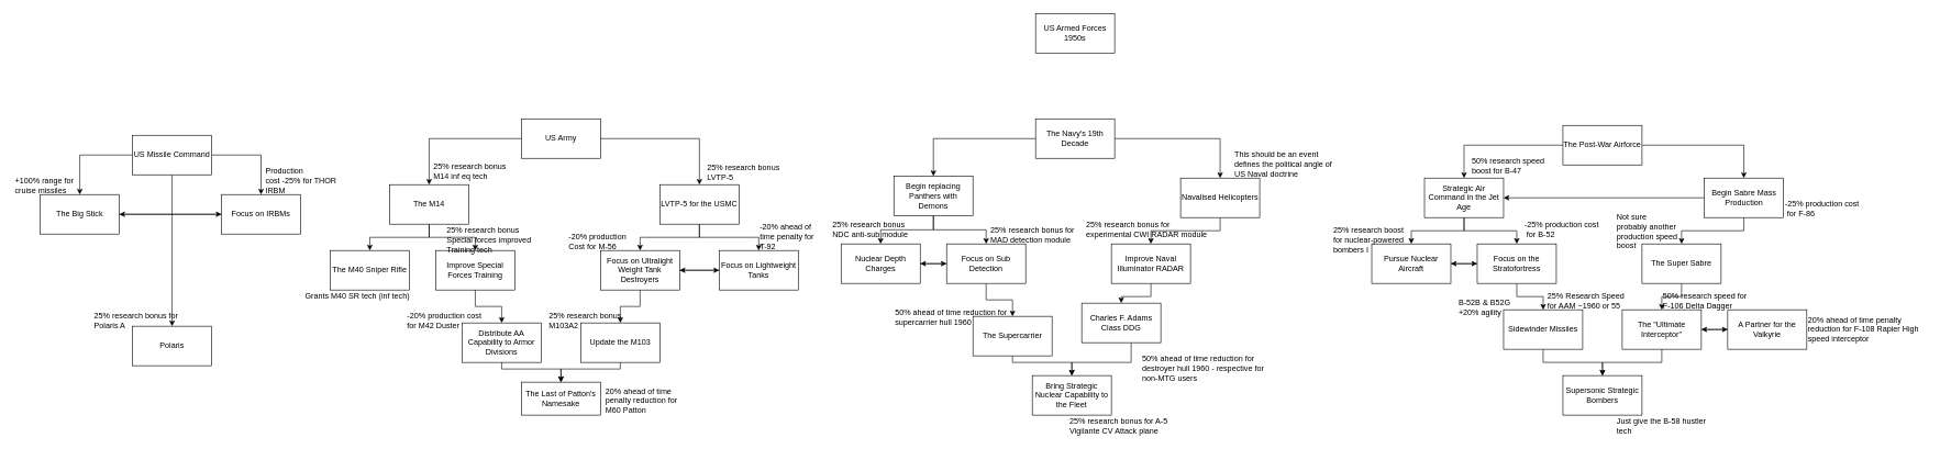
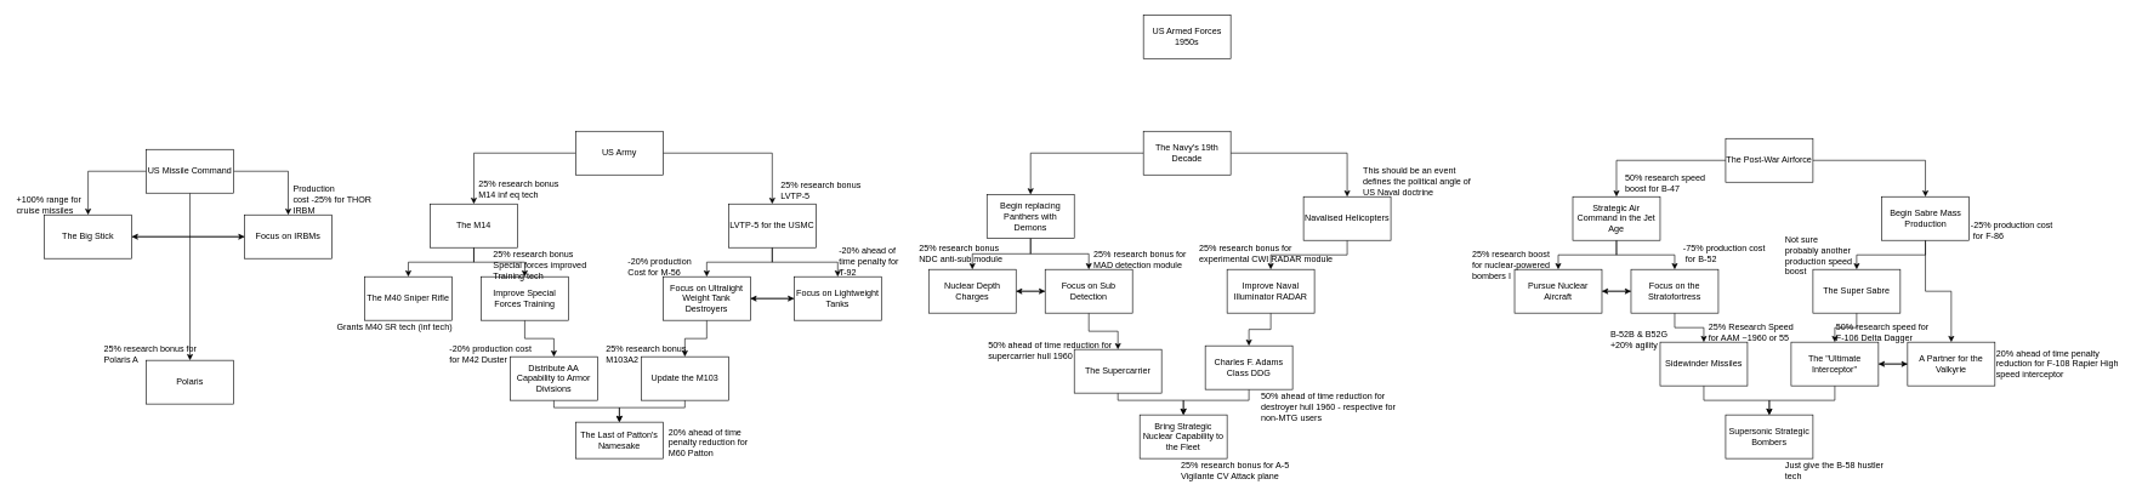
  <mxCell id="0" />
  <mxCell id="1" parent="0" />
  <mxCell id="2" value="US Armed Forces 1950s" style="rounded=0;whiteSpace=wrap;html=1;" vertex="1" parent="1"><mxGeometry x="1570" width="120" height="60" as="geometry" y="20" /></mxCell>
  <mxCell id="3" style="edgeStyle=orthogonalEdgeStyle;rounded=0;orthogonalLoop=1;jettySize=auto;html=1;" edge="1" parent="1" source="5" target="8"><mxGeometry relative="1" as="geometry" /></mxCell>
  <mxCell id="4" style="edgeStyle=orthogonalEdgeStyle;rounded=0;orthogonalLoop=1;jettySize=auto;html=1;" edge="1" parent="1" source="5" target="11"><mxGeometry relative="1" as="geometry" /></mxCell>
  <mxCell id="5" value="US Army" style="rounded=0;whiteSpace=wrap;html=1;" vertex="1" parent="1"><mxGeometry x="790" y="180" width="120" height="60" as="geometry" /></mxCell>
  <mxCell id="6" style="edgeStyle=orthogonalEdgeStyle;rounded=0;orthogonalLoop=1;jettySize=auto;html=1;" edge="1" parent="1" source="8" target="18"><mxGeometry relative="1" as="geometry" /></mxCell>
  <mxCell id="7" style="edgeStyle=orthogonalEdgeStyle;rounded=0;orthogonalLoop=1;jettySize=auto;html=1;" edge="1" parent="1" source="8" target="19"><mxGeometry relative="1" as="geometry" /></mxCell>
  <mxCell id="8" value="The M14" style="rounded=0;whiteSpace=wrap;html=1;" vertex="1" parent="1"><mxGeometry x="590" y="280" width="120" height="60" as="geometry" /></mxCell>
  <mxCell id="9" style="edgeStyle=orthogonalEdgeStyle;rounded=0;orthogonalLoop=1;jettySize=auto;html=1;" edge="1" parent="1" source="11" target="16"><mxGeometry relative="1" as="geometry" /></mxCell>
  <mxCell id="10" style="edgeStyle=orthogonalEdgeStyle;rounded=0;orthogonalLoop=1;jettySize=auto;html=1;" edge="1" parent="1" source="11" target="13"><mxGeometry relative="1" as="geometry" /></mxCell>
  <mxCell id="11" value="&lt;span style=&quot;white-space: normal&quot;&gt;LVTP-5 for the USMC&lt;/span&gt;" style="rounded=0;whiteSpace=wrap;html=1;" vertex="1" parent="1"><mxGeometry x="1000" y="280" width="120" height="60" as="geometry" /></mxCell>
  <mxCell id="12" style="edgeStyle=orthogonalEdgeStyle;rounded=0;orthogonalLoop=1;jettySize=auto;html=1;" edge="1" parent="1" source="13" target="16"><mxGeometry relative="1" as="geometry" /></mxCell>
  <mxCell id="13" value="Focus on Lightweight Tanks" style="rounded=0;whiteSpace=wrap;html=1;" vertex="1" parent="1"><mxGeometry x="1090" y="380" width="120" height="60" as="geometry" /></mxCell>
  <mxCell id="14" value="" style="edgeStyle=orthogonalEdgeStyle;rounded=0;orthogonalLoop=1;jettySize=auto;html=1;" edge="1" parent="1" source="16" target="13"><mxGeometry relative="1" as="geometry" /></mxCell>
  <mxCell id="15" style="edgeStyle=orthogonalEdgeStyle;rounded=0;orthogonalLoop=1;jettySize=auto;html=1;" edge="1" parent="1" source="16" target="23"><mxGeometry relative="1" as="geometry" /></mxCell>
  <mxCell id="16" value="Focus on Ultralight Weight Tank Destroyers" style="rounded=0;whiteSpace=wrap;html=1;" vertex="1" parent="1"><mxGeometry x="910" y="380" width="120" height="60" as="geometry" /></mxCell>
  <mxCell id="17" style="edgeStyle=orthogonalEdgeStyle;rounded=0;orthogonalLoop=1;jettySize=auto;html=1;" edge="1" parent="1" source="18" target="21"><mxGeometry relative="1" as="geometry" /></mxCell>
  <mxCell id="18" value="Improve Special Forces Training" style="rounded=0;whiteSpace=wrap;html=1;" vertex="1" parent="1"><mxGeometry x="660" y="380" width="120" height="60" as="geometry" /></mxCell>
  <mxCell id="19" value="The M40 Sniper Rifle" style="rounded=0;whiteSpace=wrap;html=1;" vertex="1" parent="1"><mxGeometry x="500" y="380" width="120" height="60" as="geometry" /></mxCell>
  <mxCell id="20" style="edgeStyle=orthogonalEdgeStyle;rounded=0;orthogonalLoop=1;jettySize=auto;html=1;" edge="1" parent="1" source="21" target="24"><mxGeometry relative="1" as="geometry"><Array as="points"><mxPoint x="760" y="560" /><mxPoint x="850" y="560" /></Array></mxGeometry></mxCell>
  <mxCell id="21" value="Distribute AA Capability to Armor Divisions" style="rounded=0;whiteSpace=wrap;html=1;" vertex="1" parent="1"><mxGeometry x="700" y="490" width="120" height="60" as="geometry" /></mxCell>
  <mxCell id="22" style="edgeStyle=orthogonalEdgeStyle;rounded=0;orthogonalLoop=1;jettySize=auto;html=1;" edge="1" parent="1" source="23" target="24"><mxGeometry relative="1" as="geometry"><Array as="points"><mxPoint x="940" y="560" /><mxPoint x="850" y="560" /></Array></mxGeometry></mxCell>
  <mxCell id="23" value="&lt;span style=&quot;white-space: normal&quot;&gt;Update the M103&lt;/span&gt;" style="rounded=0;whiteSpace=wrap;html=1;" vertex="1" parent="1"><mxGeometry x="880" y="490" width="120" height="60" as="geometry" /></mxCell>
  <mxCell id="24" value="The Last of Patton's Namesake" style="rounded=0;whiteSpace=wrap;html=1;" vertex="1" parent="1"><mxGeometry x="790" y="580" width="120" height="50" as="geometry" /></mxCell>
  <mxCell id="25" style="edgeStyle=orthogonalEdgeStyle;rounded=0;orthogonalLoop=1;jettySize=auto;html=1;" edge="1" parent="1" source="27" target="42"><mxGeometry relative="1" as="geometry" /></mxCell>
  <mxCell id="26" style="edgeStyle=orthogonalEdgeStyle;rounded=0;orthogonalLoop=1;jettySize=auto;html=1;" edge="1" parent="1" source="27" target="44"><mxGeometry relative="1" as="geometry" /></mxCell>
  <mxCell id="27" value="The Navy's 19th Decade" style="rounded=0;whiteSpace=wrap;html=1;" vertex="1" parent="1"><mxGeometry x="1570" y="180" width="120" height="60" as="geometry" /></mxCell>
  <mxCell id="28" style="edgeStyle=orthogonalEdgeStyle;rounded=0;orthogonalLoop=1;jettySize=auto;html=1;" edge="1" parent="1" source="30" target="59"><mxGeometry relative="1" as="geometry" /></mxCell>
  <mxCell id="29" style="edgeStyle=orthogonalEdgeStyle;rounded=0;orthogonalLoop=1;jettySize=auto;html=1;" edge="1" parent="1" source="30" target="62"><mxGeometry relative="1" as="geometry" /></mxCell>
  <mxCell id="30" value="The Post-War Airforce" style="rounded=0;whiteSpace=wrap;html=1;" vertex="1" parent="1"><mxGeometry x="2370" y="190" width="120" height="60" as="geometry" /></mxCell>
  <mxCell id="31" style="edgeStyle=orthogonalEdgeStyle;rounded=0;orthogonalLoop=1;jettySize=auto;html=1;" edge="1" parent="1" source="34" target="39"><mxGeometry relative="1" as="geometry"><mxPoint x="260" y="385" as="targetPoint" /></mxGeometry></mxCell>
  <mxCell id="32" style="edgeStyle=orthogonalEdgeStyle;rounded=0;orthogonalLoop=1;jettySize=auto;html=1;" edge="1" parent="1" source="34" target="38"><mxGeometry relative="1" as="geometry" /></mxCell>
  <mxCell id="33" style="edgeStyle=orthogonalEdgeStyle;rounded=0;orthogonalLoop=1;jettySize=auto;html=1;" edge="1" parent="1" source="34" target="36"><mxGeometry relative="1" as="geometry" /></mxCell>
  <mxCell id="34" value="US Missile Command" style="rounded=0;whiteSpace=wrap;html=1;" vertex="1" parent="1"><mxGeometry x="200" y="205" width="120" height="60" as="geometry" /></mxCell>
  <mxCell id="35" style="edgeStyle=orthogonalEdgeStyle;rounded=0;orthogonalLoop=1;jettySize=auto;html=1;" edge="1" parent="1" source="36" target="38"><mxGeometry relative="1" as="geometry" /></mxCell>
  <mxCell id="36" value="Focus on IRBMs" style="rounded=0;whiteSpace=wrap;html=1;" vertex="1" parent="1"><mxGeometry x="335" y="295" width="120" height="60" as="geometry" /></mxCell>
  <mxCell id="37" style="edgeStyle=orthogonalEdgeStyle;rounded=0;orthogonalLoop=1;jettySize=auto;html=1;" edge="1" parent="1" source="38" target="36"><mxGeometry relative="1" as="geometry" /></mxCell>
  <mxCell id="38" value="&lt;span style=&quot;white-space: normal&quot;&gt;The Big Stick&lt;/span&gt;" style="rounded=0;whiteSpace=wrap;html=1;" vertex="1" parent="1"><mxGeometry x="60" y="295" width="120" height="60" as="geometry" /></mxCell>
  <mxCell id="39" value="Polaris" style="rounded=0;whiteSpace=wrap;html=1;" vertex="1" parent="1"><mxGeometry x="200" y="495" width="120" height="60" as="geometry" /></mxCell>
  <mxCell id="40" style="edgeStyle=orthogonalEdgeStyle;rounded=0;orthogonalLoop=1;jettySize=auto;html=1;" edge="1" parent="1" source="42" target="51"><mxGeometry relative="1" as="geometry" /></mxCell>
  <mxCell id="41" style="edgeStyle=orthogonalEdgeStyle;rounded=0;orthogonalLoop=1;jettySize=auto;html=1;" edge="1" parent="1" source="42" target="49"><mxGeometry relative="1" as="geometry" /></mxCell>
  <mxCell id="42" value="Begin replacing Panthers with Demons" style="rounded=0;whiteSpace=wrap;html=1;" vertex="1" parent="1"><mxGeometry x="1355" y="267" width="120" height="60" as="geometry" /></mxCell>
  <mxCell id="43" style="edgeStyle=orthogonalEdgeStyle;rounded=0;orthogonalLoop=1;jettySize=auto;html=1;" edge="1" parent="1" source="44" target="46"><mxGeometry relative="1" as="geometry" /></mxCell>
  <mxCell id="44" value="Navalised Helicopters" style="rounded=0;whiteSpace=wrap;html=1;" vertex="1" parent="1"><mxGeometry x="1790" y="270" width="120" height="60" as="geometry" /></mxCell>
  <mxCell id="45" value="" style="edgeStyle=orthogonalEdgeStyle;rounded=0;orthogonalLoop=1;jettySize=auto;html=1;" edge="1" parent="1" source="46" target="55"><mxGeometry relative="1" as="geometry" /></mxCell>
  <mxCell id="46" value="Improve Naval Illuminator RADAR" style="rounded=0;whiteSpace=wrap;html=1;" vertex="1" parent="1"><mxGeometry x="1685" y="370" width="120" height="60" as="geometry" /></mxCell>
  <mxCell id="47" value="" style="edgeStyle=orthogonalEdgeStyle;rounded=0;orthogonalLoop=1;jettySize=auto;html=1;" edge="1" parent="1" source="49" target="53"><mxGeometry relative="1" as="geometry" /></mxCell>
  <mxCell id="48" style="edgeStyle=orthogonalEdgeStyle;rounded=0;orthogonalLoop=1;jettySize=auto;html=1;" edge="1" parent="1" source="49" target="51"><mxGeometry relative="1" as="geometry" /></mxCell>
  <mxCell id="49" value="Focus on Sub Detection" style="rounded=0;whiteSpace=wrap;html=1;" vertex="1" parent="1"><mxGeometry x="1435" y="370" width="120" height="60" as="geometry" /></mxCell>
  <mxCell id="50" style="edgeStyle=orthogonalEdgeStyle;rounded=0;orthogonalLoop=1;jettySize=auto;html=1;" edge="1" parent="1" source="51" target="49"><mxGeometry relative="1" as="geometry"><mxPoint x="1420" y="400" as="targetPoint" /></mxGeometry></mxCell>
  <mxCell id="51" value="Nuclear Depth Charges" style="rounded=0;whiteSpace=wrap;html=1;" vertex="1" parent="1"><mxGeometry x="1275" y="370" width="120" height="60" as="geometry" /></mxCell>
  <mxCell id="52" style="edgeStyle=orthogonalEdgeStyle;rounded=0;orthogonalLoop=1;jettySize=auto;html=1;" edge="1" parent="1" source="53" target="56"><mxGeometry relative="1" as="geometry"><Array as="points"><mxPoint x="1535" y="550" /><mxPoint x="1625" y="550" /></Array></mxGeometry></mxCell>
  <mxCell id="53" value="The Supercarrier" style="rounded=0;whiteSpace=wrap;html=1;" vertex="1" parent="1"><mxGeometry x="1475" y="480" width="120" height="60" as="geometry" /></mxCell>
  <mxCell id="54" style="edgeStyle=orthogonalEdgeStyle;rounded=0;orthogonalLoop=1;jettySize=auto;html=1;" edge="1" parent="1" source="55" target="56"><mxGeometry relative="1" as="geometry"><Array as="points"><mxPoint x="1715" y="550" /><mxPoint x="1625" y="550" /></Array></mxGeometry></mxCell>
- <mxCell id="55" value="Charles F. Adams Class DDG" style="rounded=0;whiteSpace=wrap;html=1;" vertex="1" parent="1"><mxGeometry x="1640" y="460" width="120" height="60" as="geometry" /></mxCell>
+ <mxCell id="55" value="Charles F. Adams Class DDG" style="rounded=0;whiteSpace=wrap;html=1;" vertex="1" parent="1"><mxGeometry x="1655" y="475" width="120" height="60" as="geometry" /></mxCell>
  <mxCell id="56" value="Bring Strategic Nuclear Capability to the Fleet" style="rounded=0;whiteSpace=wrap;html=1;" vertex="1" parent="1"><mxGeometry x="1565" y="570" width="120" height="60" as="geometry" /></mxCell>
  <mxCell id="57" style="edgeStyle=orthogonalEdgeStyle;rounded=0;orthogonalLoop=1;jettySize=auto;html=1;" edge="1" parent="1" source="59" target="71"><mxGeometry relative="1" as="geometry" /></mxCell>
  <mxCell id="58" style="edgeStyle=orthogonalEdgeStyle;rounded=0;orthogonalLoop=1;jettySize=auto;html=1;" edge="1" parent="1" source="59" target="69"><mxGeometry relative="1" as="geometry" /></mxCell>
  <mxCell id="59" value="Strategic Air Command in the Jet Age" style="rounded=0;whiteSpace=wrap;html=1;" vertex="1" parent="1"><mxGeometry x="2160" y="270" width="120" height="60" as="geometry" /></mxCell>
  <mxCell id="60" style="edgeStyle=orthogonalEdgeStyle;rounded=0;orthogonalLoop=1;jettySize=auto;html=1;" edge="1" parent="1" source="62" target="66"><mxGeometry relative="1" as="geometry" /></mxCell>
- <mxCell id="61" style="edgeStyle=orthogonalEdgeStyle;rounded=0;orthogonalLoop=1;jettySize=auto;html=1;" edge="1" parent="1" source="62" target="59"><mxGeometry relative="1" as="geometry" /></mxCell>
+ <mxCell id="61" style="edgeStyle=orthogonalEdgeStyle;rounded=0;orthogonalLoop=1;jettySize=auto;html=1;" edge="1" parent="1" source="62" target="64"><mxGeometry relative="1" as="geometry" /></mxCell>
  <mxCell id="62" value="Begin Sabre Mass Production" style="rounded=0;whiteSpace=wrap;html=1;" vertex="1" parent="1"><mxGeometry x="2584.5" y="270" width="120" height="60" as="geometry" /></mxCell>
  <mxCell id="63" style="edgeStyle=orthogonalEdgeStyle;rounded=0;orthogonalLoop=1;jettySize=auto;html=1;entryX=1;entryY=0.5;entryDx=0;entryDy=0;" edge="1" parent="1" source="64" target="76"><mxGeometry relative="1" as="geometry" /></mxCell>
  <mxCell id="64" value="A Partner for the Valkyrie" style="rounded=0;whiteSpace=wrap;html=1;" vertex="1" parent="1"><mxGeometry x="2620" y="470" width="120" height="60" as="geometry" /></mxCell>
  <mxCell id="65" value="" style="edgeStyle=orthogonalEdgeStyle;rounded=0;orthogonalLoop=1;jettySize=auto;html=1;" edge="1" parent="1" source="66" target="76"><mxGeometry relative="1" as="geometry" /></mxCell>
  <mxCell id="66" value="The Super Sabre" style="rounded=0;whiteSpace=wrap;html=1;" vertex="1" parent="1"><mxGeometry x="2490" y="370" width="120" height="60" as="geometry" /></mxCell>
  <mxCell id="67" style="edgeStyle=orthogonalEdgeStyle;rounded=0;orthogonalLoop=1;jettySize=auto;html=1;entryX=1;entryY=0.5;entryDx=0;entryDy=0;" edge="1" parent="1" source="69" target="71"><mxGeometry relative="1" as="geometry" /></mxCell>
  <mxCell id="68" style="edgeStyle=orthogonalEdgeStyle;rounded=0;orthogonalLoop=1;jettySize=auto;html=1;" edge="1" parent="1" source="69" target="73"><mxGeometry relative="1" as="geometry" /></mxCell>
  <mxCell id="69" value="Focus on the Stratofortress" style="rounded=0;whiteSpace=wrap;html=1;" vertex="1" parent="1"><mxGeometry x="2240" y="370" width="120" height="60" as="geometry" /></mxCell>
  <mxCell id="70" value="" style="edgeStyle=orthogonalEdgeStyle;rounded=0;orthogonalLoop=1;jettySize=auto;html=1;" edge="1" parent="1" source="71" target="69"><mxGeometry relative="1" as="geometry" /></mxCell>
  <mxCell id="71" value="Pursue Nuclear Aircraft" style="rounded=0;whiteSpace=wrap;html=1;" vertex="1" parent="1"><mxGeometry x="2080" y="370" width="120" height="60" as="geometry" /></mxCell>
  <mxCell id="72" style="edgeStyle=orthogonalEdgeStyle;rounded=0;orthogonalLoop=1;jettySize=auto;html=1;" edge="1" parent="1" source="73" target="77"><mxGeometry relative="1" as="geometry"><Array as="points"><mxPoint x="2340" y="550" /><mxPoint x="2430" y="550" /></Array></mxGeometry></mxCell>
  <mxCell id="73" value="Sidewinder Missiles" style="rounded=0;whiteSpace=wrap;html=1;" vertex="1" parent="1"><mxGeometry x="2280" y="470" width="120" height="60" as="geometry" /></mxCell>
  <mxCell id="74" style="edgeStyle=orthogonalEdgeStyle;rounded=0;orthogonalLoop=1;jettySize=auto;html=1;" edge="1" parent="1" source="76" target="77"><mxGeometry relative="1" as="geometry" /></mxCell>
  <mxCell id="75" style="edgeStyle=orthogonalEdgeStyle;rounded=0;orthogonalLoop=1;jettySize=auto;html=1;" edge="1" parent="1" source="76" target="64"><mxGeometry relative="1" as="geometry" /></mxCell>
  <mxCell id="76" value="The &quot;Ultimate Interceptor&quot;" style="rounded=0;whiteSpace=wrap;html=1;" vertex="1" parent="1"><mxGeometry x="2460" y="470" width="120" height="60" as="geometry" /></mxCell>
  <mxCell id="77" value="Supersonic Strategic Bombers" style="rounded=0;whiteSpace=wrap;html=1;" vertex="1" parent="1"><mxGeometry x="2370" y="570" width="120" height="60" as="geometry" /></mxCell>
  <mxCell id="78" value="Not sure&lt;br&gt;probably another&lt;br&gt;production speed&lt;br&gt;boost" style="text;html=1;resizable=0;points=[];autosize=1;align=left;verticalAlign=top;spacingTop=-4;" vertex="1" parent="1"><mxGeometry x="2450" y="320" width="110" height="60" as="geometry" /></mxCell>
  <mxCell id="79" value="25% research bonus&lt;br&gt;M14 inf eq tech" style="text;html=1;resizable=0;points=[];autosize=1;align=left;verticalAlign=top;spacingTop=-4;" vertex="1" parent="1"><mxGeometry x="655" y="243" width="130" height="30" as="geometry" /></mxCell>
  <mxCell id="80" value="25% research bonus for&lt;br&gt;Polaris A" style="text;html=1;resizable=0;points=[];autosize=1;align=left;verticalAlign=top;spacingTop=-4;" vertex="1" parent="1"><mxGeometry x="140" y="470" width="140" height="30" as="geometry" /></mxCell>
  <mxCell id="81" value="+100% range for &lt;br&gt;cruise missiles" style="text;html=1;resizable=0;points=[];autosize=1;align=left;verticalAlign=top;spacingTop=-4;" vertex="1" parent="1"><mxGeometry x="20" y="265" width="110" height="30" as="geometry" /></mxCell>
  <mxCell id="82" value="25% research boost&lt;br&gt;for nuclear-powered&lt;br&gt;bombers I" style="text;html=1;resizable=0;points=[];autosize=1;align=left;verticalAlign=top;spacingTop=-4;" vertex="1" parent="1"><mxGeometry x="2020" y="340" width="120" height="40" as="geometry" /></mxCell>
  <mxCell id="83" value="B-52B &amp;amp; B52G&lt;br&gt;+20% agility&lt;br&gt;" style="text;html=1;resizable=0;points=[];autosize=1;align=left;verticalAlign=top;spacingTop=-4;" vertex="1" parent="1"><mxGeometry x="2210" y="450" width="90" height="30" as="geometry" /></mxCell>
  <mxCell id="84" value="25% Research Speed&lt;br&gt;for AAM ~1960 or 55" style="text;html=1;resizable=0;points=[];autosize=1;align=left;verticalAlign=top;spacingTop=-4;" vertex="1" parent="1"><mxGeometry x="2345" y="440" width="130" height="30" as="geometry" /></mxCell>
  <mxCell id="85" value="50% research speed&lt;br&gt;boost for B-47" style="text;html=1;resizable=0;points=[];autosize=1;align=left;verticalAlign=top;spacingTop=-4;" vertex="1" parent="1"><mxGeometry x="2230" y="235" width="130" height="30" as="geometry" /></mxCell>
  <mxCell id="86" value="-25% production cost&lt;br&gt;&amp;nbsp;for F-86" style="text;html=1;resizable=0;points=[];autosize=1;align=left;verticalAlign=top;spacingTop=-4;" vertex="1" parent="1"><mxGeometry x="2704.5" y="300" width="130" height="30" as="geometry" /></mxCell>
  <mxCell id="87" value="This should be an event&lt;br&gt;defines the political angle of&lt;br&gt;US Naval doctrine" style="text;html=1;resizable=0;points=[];autosize=1;align=left;verticalAlign=top;spacingTop=-4;" vertex="1" parent="1"><mxGeometry x="1870" y="225" width="160" height="40" as="geometry" /></mxCell>
  <mxCell id="88" value="25% research bonus for&lt;br&gt;MAD detection module" style="text;html=1;resizable=0;points=[];autosize=1;align=left;verticalAlign=top;spacingTop=-4;" vertex="1" parent="1"><mxGeometry x="1500" y="340" width="140" height="30" as="geometry" /></mxCell>
  <mxCell id="89" value="20% ahead of time&lt;br&gt;penalty reduction for&lt;br&gt;M60 Patton" style="text;html=1;resizable=0;points=[];autosize=1;align=left;verticalAlign=top;spacingTop=-4;" vertex="1" parent="1"><mxGeometry x="916" y="584" width="120" height="40" as="geometry" /></mxCell>
  <mxCell id="90" value="-20% ahead of&lt;br&gt;time penalty for&lt;br&gt;T-92" style="text;html=1;resizable=0;points=[];autosize=1;align=left;verticalAlign=top;spacingTop=-4;" vertex="1" parent="1"><mxGeometry x="1150" y="335" width="100" height="40" as="geometry" /></mxCell>
  <mxCell id="91" value="25% research bonus for&lt;br&gt;experimental CWI RADAR module" style="text;html=1;resizable=0;points=[];autosize=1;align=left;verticalAlign=top;spacingTop=-4;" vertex="1" parent="1"><mxGeometry x="1645" y="332" width="200" height="30" as="geometry" /></mxCell>
  <mxCell id="92" value="-20% production&lt;br&gt;Cost for M-56" style="text;html=1;resizable=0;points=[];autosize=1;align=left;verticalAlign=top;spacingTop=-4;" vertex="1" parent="1"><mxGeometry x="860" y="350" width="100" height="30" as="geometry" /></mxCell>
  <mxCell id="93" value="50% ahead of time reduction for&lt;br&gt;supercarrier hull 1960" style="text;html=1;resizable=0;points=[];autosize=1;align=left;verticalAlign=top;spacingTop=-4;" vertex="1" parent="1"><mxGeometry x="1355" y="465" width="190" height="30" as="geometry" /></mxCell>
  <mxCell id="94" value="50% ahead of time reduction for&lt;br&gt;destroyer hull 1960 - respective for&lt;br&gt;non-MTG users" style="text;html=1;resizable=0;points=[];autosize=1;align=left;verticalAlign=top;spacingTop=-4;" vertex="1" parent="1"><mxGeometry x="1730" y="535" width="200" height="40" as="geometry" /></mxCell>
  <mxCell id="95" value="25% research bonus&lt;br&gt;Special forces improved&lt;br&gt;Training tech&amp;nbsp;" style="text;html=1;resizable=0;points=[];autosize=1;align=left;verticalAlign=top;spacingTop=-4;" vertex="1" parent="1"><mxGeometry x="675" y="340" width="140" height="40" as="geometry" /></mxCell>
  <mxCell id="96" value="25% research bonus&lt;br&gt;NDC anti-sub module" style="text;html=1;resizable=0;points=[];autosize=1;align=left;verticalAlign=top;spacingTop=-4;" vertex="1" parent="1"><mxGeometry x="1260" y="332" width="130" height="30" as="geometry" /></mxCell>
  <mxCell id="97" value="25% research bonus for A-5&lt;br&gt;Vigilante CV Attack plane" style="text;html=1;resizable=0;points=[];autosize=1;align=left;verticalAlign=top;spacingTop=-4;" vertex="1" parent="1"><mxGeometry x="1620" y="630" width="160" height="30" as="geometry" /></mxCell>
  <mxCell id="98" value="25% research bonus&lt;br&gt;LVTP-5" style="text;html=1;resizable=0;points=[];autosize=1;align=left;verticalAlign=top;spacingTop=-4;" vertex="1" parent="1"><mxGeometry x="1070" y="245" width="130" height="30" as="geometry" /></mxCell>
  <mxCell id="99" value="-20% production cost&lt;br&gt;for M42 Duster" style="text;html=1;resizable=0;points=[];autosize=1;align=left;verticalAlign=top;spacingTop=-4;" vertex="1" parent="1"><mxGeometry x="615" y="470" width="130" height="30" as="geometry" /></mxCell>
  <mxCell id="100" value="25% research bonus&lt;br&gt;M103A2" style="text;html=1;resizable=0;points=[];autosize=1;align=left;verticalAlign=top;spacingTop=-4;" vertex="1" parent="1"><mxGeometry x="830" y="470" width="130" height="30" as="geometry" /></mxCell>
  <mxCell id="101" value="Production&lt;br&gt;cost -25% for THOR&lt;br&gt;IRBM" style="text;html=1;resizable=0;points=[];autosize=1;align=left;verticalAlign=top;spacingTop=-4;" vertex="1" parent="1"><mxGeometry x="400" y="250" width="120" height="40" as="geometry" /></mxCell>
  <mxCell id="102" value="20% ahead of time penalty&amp;nbsp;&lt;br&gt;reduction for F-108 Rapier High&lt;br&gt;speed interceptor" style="text;html=1;resizable=0;points=[];autosize=1;align=left;verticalAlign=top;spacingTop=-4;" vertex="1" parent="1"><mxGeometry x="2740" y="476" width="180" height="40" as="geometry" /></mxCell>
  <mxCell id="103" value="50% research speed for&amp;nbsp;&lt;br&gt;F-106 Delta Dagger" style="text;html=1;resizable=0;points=[];autosize=1;align=left;verticalAlign=top;spacingTop=-4;" vertex="1" parent="1"><mxGeometry x="2520" y="440" width="150" height="30" as="geometry" /></mxCell>
  <mxCell id="104" value="Just give the B-58 hustler&lt;br&gt;tech" style="text;html=1;resizable=0;points=[];autosize=1;align=left;verticalAlign=top;spacingTop=-4;" vertex="1" parent="1"><mxGeometry x="2450" y="630" width="150" height="30" as="geometry" /></mxCell>
- <mxCell id="105" value="-25% production cost&lt;br&gt;&amp;nbsp;for B-52" style="text;html=1;resizable=0;points=[];autosize=1;align=left;verticalAlign=top;spacingTop=-4;" vertex="1" parent="1"><mxGeometry x="2310" y="332" width="130" height="30" as="geometry" /></mxCell>
+ <mxCell id="105" value="-75% production cost&lt;br&gt;&amp;nbsp;for B-52" style="text;html=1;resizable=0;points=[];autosize=1;align=left;verticalAlign=top;spacingTop=-4;" vertex="1" parent="1"><mxGeometry x="2310" y="332" width="130" height="30" as="geometry" /></mxCell>
  <mxCell id="106" value="Grants M40 SR tech (inf tech)" style="text;html=1;" vertex="1" parent="1"><mxGeometry x="459.5" y="435" width="330" height="30" as="geometry" /></mxCell>
